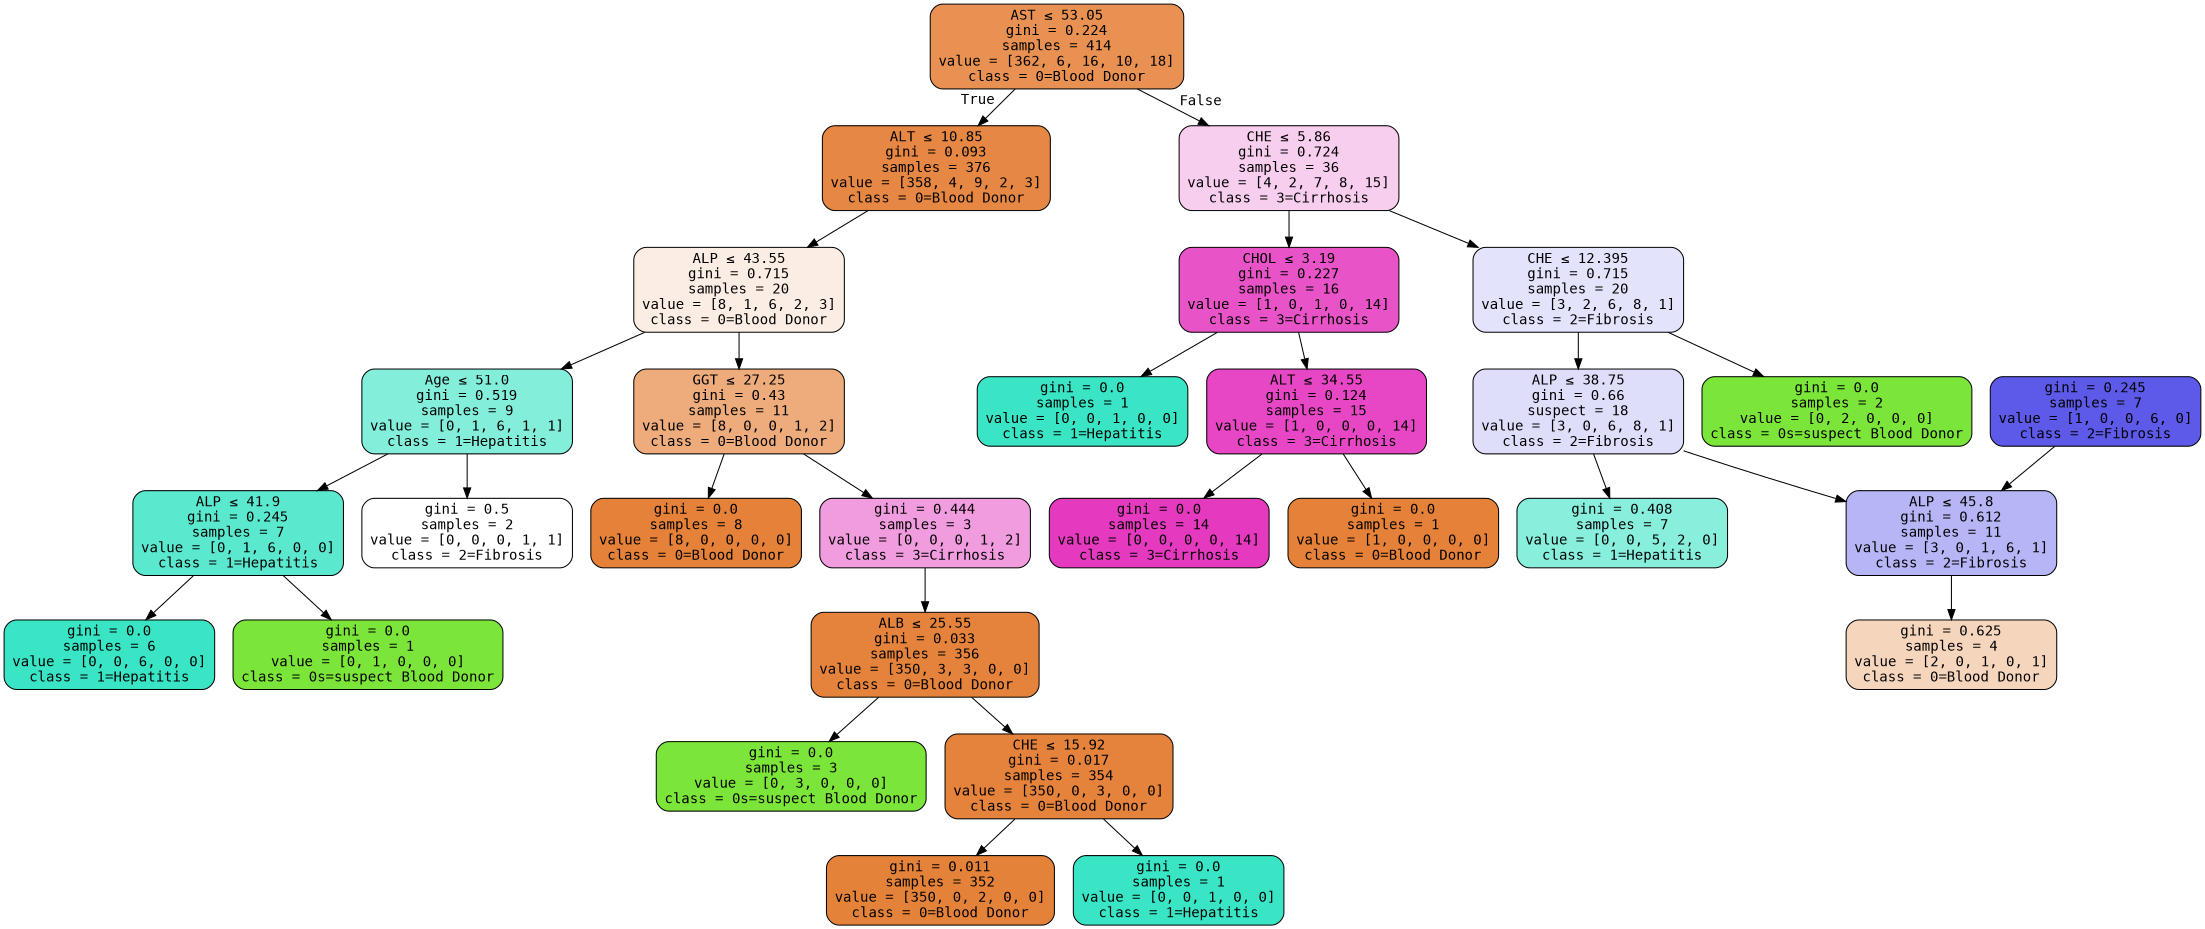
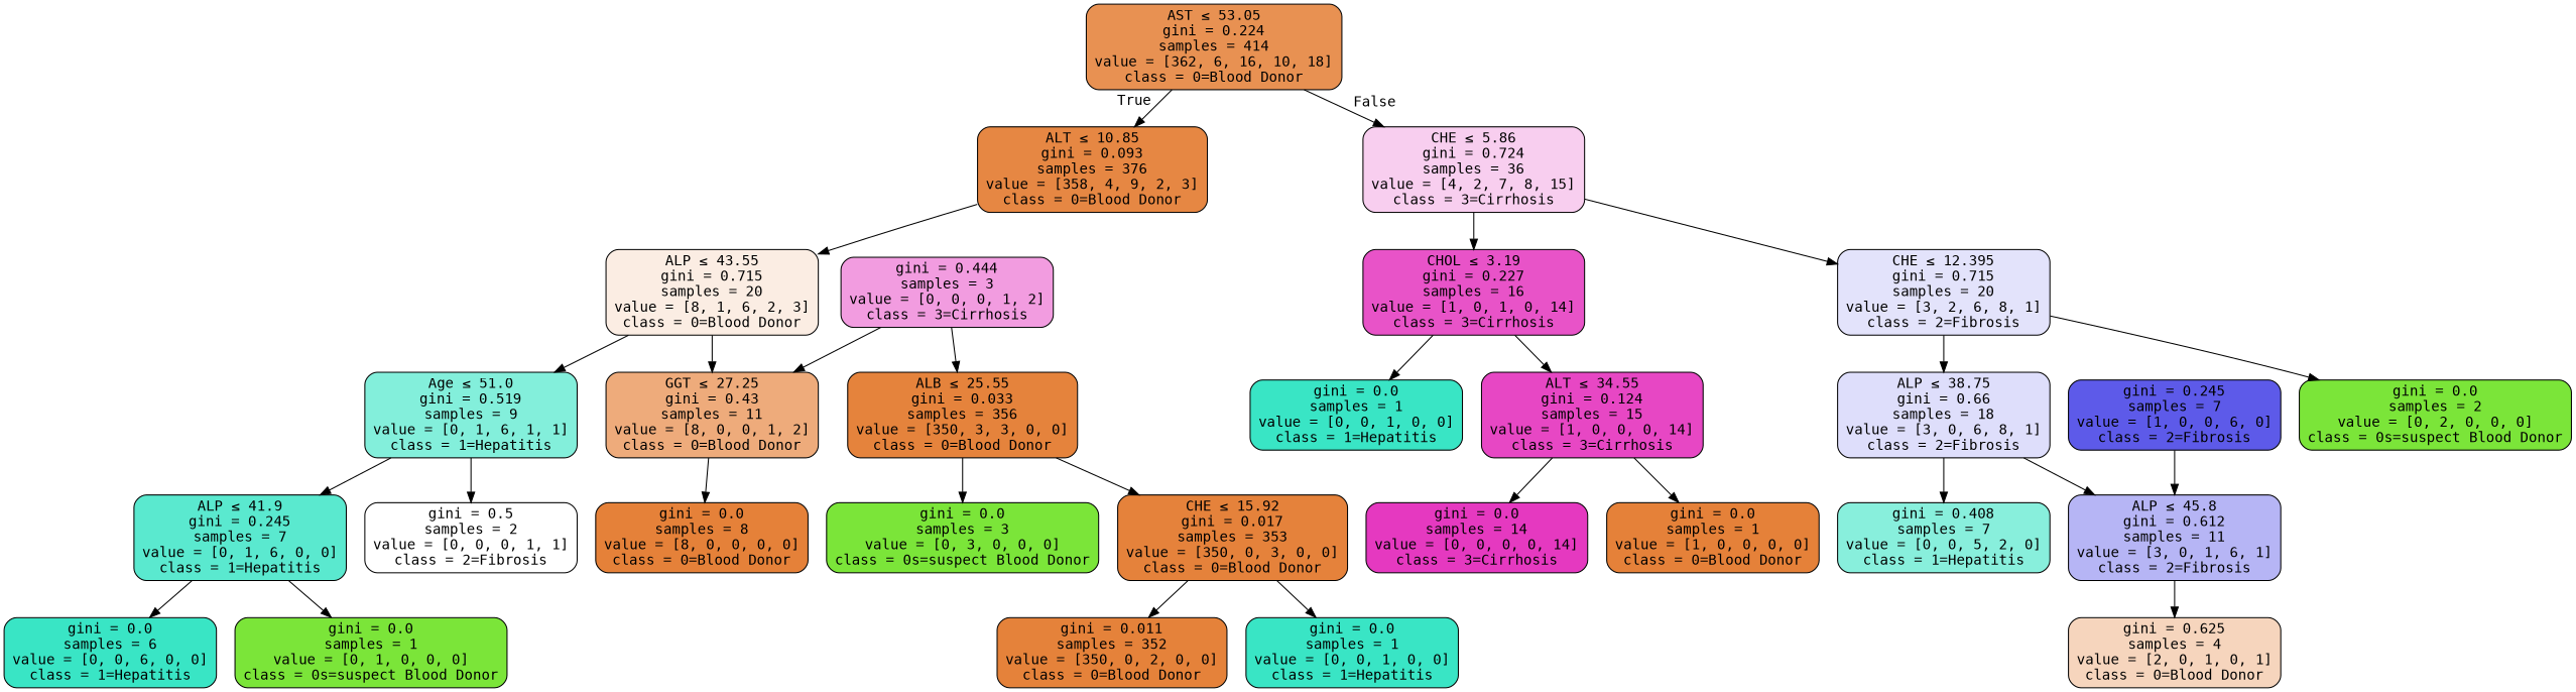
  digraph {
    fontname="DejaVu Sans Mono"
    node [color=black fillcolor="#7be539" fontname="DejaVu Sans Mono" shape=box style="filled, rounded"]
    edge [fontname="DejaVu Sans Mono"]
    n1 [fillcolor="#e89152" label=<AST &le; 53.05<br/>gini = 0.224<br/>samples = 414<br/>value = [362, 6, 16, 10, 18]<br/>class = 0=Blood Donor>]
    n2 [fillcolor="#e68743" label=<ALT &le; 10.85<br/>gini = 0.093<br/>samples = 376<br/>value = [358, 4, 9, 2, 3]<br/>class = 0=Blood Donor>]
    n3 [fillcolor="#f8ceef" label=<CHE &le; 5.86<br/>gini = 0.724<br/>samples = 36<br/>value = [4, 2, 7, 8, 15]<br/>class = 3=Cirrhosis>]
    n4 [fillcolor="#fbede3" label=<ALP &le; 43.55<br/>gini = 0.715<br/>samples = 20<br/>value = [8, 1, 6, 2, 3]<br/>class = 0=Blood Donor>]
    n5 [fillcolor="#e853c8" label=<CHOL &le; 3.19<br/>gini = 0.227<br/>samples = 16<br/>value = [1, 0, 1, 0, 14]<br/>class = 3=Cirrhosis>]
    n6 [fillcolor="#e3e3fb" label=<CHE &le; 12.395<br/>gini = 0.715<br/>samples = 20<br/>value = [3, 2, 6, 8, 1]<br/>class = 2=Fibrosis>]
    n7 [fillcolor="#83efdb" label=<Age &le; 51.0<br/>gini = 0.519<br/>samples = 9<br/>value = [0, 1, 6, 1, 1]<br/>class = 1=Hepatitis>]
    n8 [fillcolor="#eeab7b" label=<GGT &le; 27.25<br/>gini = 0.43<br/>samples = 11<br/>value = [8, 0, 0, 1, 2]<br/>class = 0=Blood Donor>]
    n9 [fillcolor="#e5833c" label=<ALB &le; 25.55<br/>gini = 0.033<br/>samples = 356<br/>value = [350, 3, 3, 0, 0]<br/>class = 0=Blood Donor>]
    n10 [label=<gini = 0.0<br/>samples = 3<br/>value = [0, 3, 0, 0, 0]<br/>class = 0s=suspect Blood Donor>]
-   n11 [fillcolor="#e5823b" label=<CHE &le; 15.92<br/>gini = 0.017<br/>samples = 354<br/>value = [350, 0, 3, 0, 0]<br/>class = 0=Blood Donor>]
+   n11 [fillcolor="#e5823b" label=<CHE &le; 15.92<br/>gini = 0.017<br/>samples = 353<br/>value = [350, 0, 3, 0, 0]<br/>class = 0=Blood Donor>]
    n12 [fillcolor="#5ae9cf" label=<ALP &le; 41.9<br/>gini = 0.245<br/>samples = 7<br/>value = [0, 1, 6, 0, 0]<br/>class = 1=Hepatitis>]
    n13 [fillcolor="#ffffff" label=<gini = 0.5<br/>samples = 2<br/>value = [0, 0, 0, 1, 1]<br/>class = 2=Fibrosis>]
    n14 [fillcolor="#e58139" label=<gini = 0.0<br/>samples = 8<br/>value = [8, 0, 0, 0, 0]<br/>class = 0=Blood Donor>]
    n15 [fillcolor="#f29ce0" label=<gini = 0.444<br/>samples = 3<br/>value = [0, 0, 0, 1, 2]<br/>class = 3=Cirrhosis>]
    n16 [fillcolor="#39e5c5" label=<gini = 0.0<br/>samples = 6<br/>value = [0, 0, 6, 0, 0]<br/>class = 1=Hepatitis>]
    n17 [label=<gini = 0.0<br/>samples = 1<br/>value = [0, 1, 0, 0, 0]<br/>class = 0s=suspect Blood Donor>]
    n18 [fillcolor="#e5823a" label=<gini = 0.011<br/>samples = 352<br/>value = [350, 0, 2, 0, 0]<br/>class = 0=Blood Donor>]
    n19 [fillcolor="#39e5c5" label=<gini = 0.0<br/>samples = 1<br/>value = [0, 0, 1, 0, 0]<br/>class = 1=Hepatitis>]
    n20 [fillcolor="#39e5c5" label=<gini = 0.0<br/>samples = 1<br/>value = [0, 0, 1, 0, 0]<br/>class = 1=Hepatitis>]
    n21 [fillcolor="#e747c4" label=<ALT &le; 34.55<br/>gini = 0.124<br/>samples = 15<br/>value = [1, 0, 0, 0, 14]<br/>class = 3=Cirrhosis>]
-   n22 [fillcolor="#dedefb" label=<ALP &le; 38.75<br/>gini = 0.66<br/>suspect = 18<br/>value = [3, 0, 6, 8, 1]<br/>class = 2=Fibrosis>]
+   n22 [fillcolor="#dedefb" label=<ALP &le; 38.75<br/>gini = 0.66<br/>samples = 18<br/>value = [3, 0, 6, 8, 1]<br/>class = 2=Fibrosis>]
    n23 [label=<gini = 0.0<br/>samples = 2<br/>value = [0, 2, 0, 0, 0]<br/>class = 0s=suspect Blood Donor>]
    n24 [fillcolor="#e539c0" label=<gini = 0.0<br/>samples = 14<br/>value = [0, 0, 0, 0, 14]<br/>class = 3=Cirrhosis>]
    n25 [fillcolor="#e58139" label=<gini = 0.0<br/>samples = 1<br/>value = [1, 0, 0, 0, 0]<br/>class = 0=Blood Donor>]
    n26 [fillcolor="#88efdc" label=<gini = 0.408<br/>samples = 7<br/>value = [0, 0, 5, 2, 0]<br/>class = 1=Hepatitis>]
    n27 [fillcolor="#b6b5f5" label=<ALP &le; 45.8<br/>gini = 0.612<br/>samples = 11<br/>value = [3, 0, 1, 6, 1]<br/>class = 2=Fibrosis>]
    n28 [fillcolor="#f6d5bd" label=<gini = 0.625<br/>samples = 4<br/>value = [2, 0, 1, 0, 1]<br/>class = 0=Blood Donor>]
    n29 [fillcolor="#5d5ae9" label=<gini = 0.245<br/>samples = 7<br/>value = [1, 0, 0, 6, 0]<br/>class = 2=Fibrosis>]
    n1 -> n2 [headlabel=True labelangle=45 labeldistance=2.5]
    n1 -> n3 [headlabel=False labelangle=-45 labeldistance=2.5]
    n2 -> n4
    n3 -> n5
    n3 -> n6
    n4 -> n7
    n4 -> n8
    n5 -> n20
    n5 -> n21
    n6 -> n22
    n6 -> n23
    n7 -> n12
    n7 -> n13
    n8 -> n14
-   n8 -> n15
+   n15 -> n8
    n9 -> n10
    n9 -> n11
    n11 -> n18
    n11 -> n19
    n12 -> n16
    n12 -> n17
    n15 -> n9
    n21 -> n24
    n21 -> n25
    n22 -> n26
    n22 -> n27
    n27 -> n28
    n29 -> n27
  }
